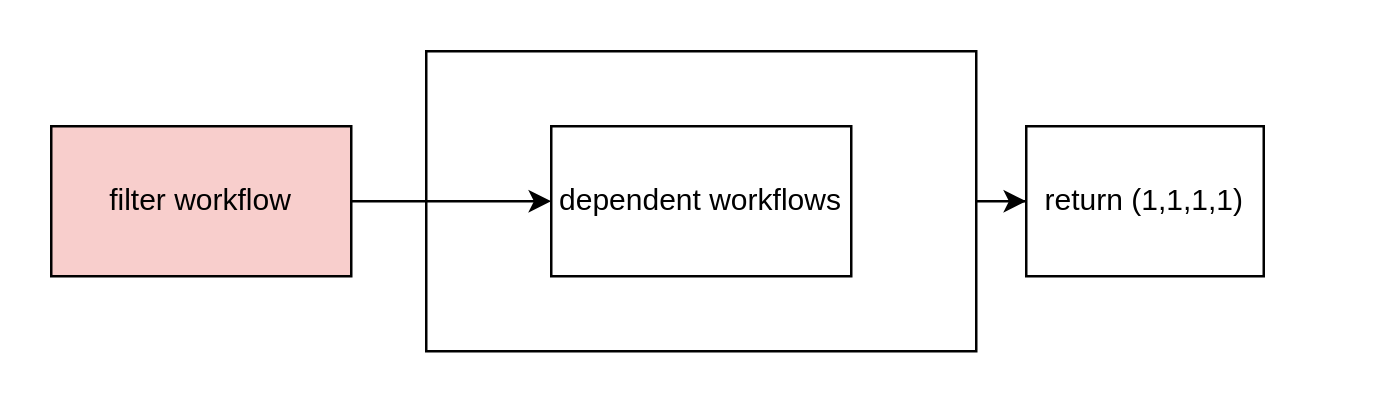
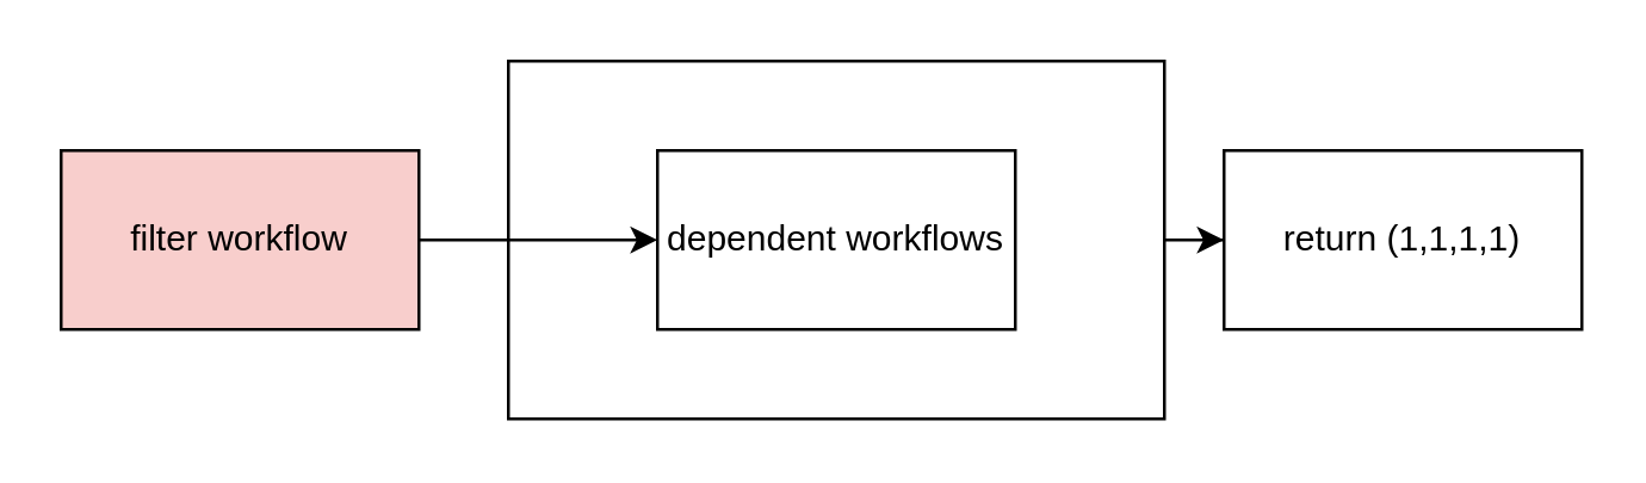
  <mxCell id="0" />
  <mxCell id="1" parent="0" />
  <mxCell id="2" value="" style="edgeStyle=orthogonalEdgeStyle;rounded=0;orthogonalLoop=1;jettySize=auto;html=1;" edge="1" parent="1" source="3" target="7"><mxGeometry relative="1" as="geometry" /></mxCell>
  <mxCell id="3" value="" style="rounded=0;whiteSpace=wrap;html=1;" vertex="1" parent="1"><mxGeometry x="170" y="20" width="220" height="120" as="geometry" /></mxCell>
  <mxCell id="4" value="" style="edgeStyle=orthogonalEdgeStyle;rounded=0;orthogonalLoop=1;jettySize=auto;html=1;" edge="1" parent="1" source="5" target="6"><mxGeometry relative="1" as="geometry" /></mxCell>
  <mxCell id="5" value="filter workflow" style="whiteSpace=wrap;html=1;fillColor=#f8cecc;" vertex="1" parent="1"><mxGeometry x="20" y="50" width="120" height="60" as="geometry" /></mxCell>
  <mxCell id="6" value="dependent workflows" style="whiteSpace=wrap;html=1;" vertex="1" parent="1"><mxGeometry x="220" y="50" width="120" height="60" as="geometry" /></mxCell>
- <mxCell id="7" value="return (1,1,1,1)" style="whiteSpace=wrap;html=1;" vertex="1" parent="1"><mxGeometry x="410" y="50" width="95" height="60" as="geometry" /></mxCell>
+ <mxCell id="7" value="return (1,1,1,1)" style="whiteSpace=wrap;html=1;" vertex="1" parent="1"><mxGeometry x="410" y="50" width="120" height="60" as="geometry" /></mxCell>
